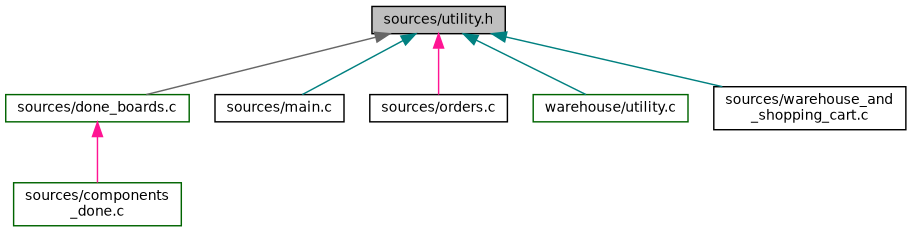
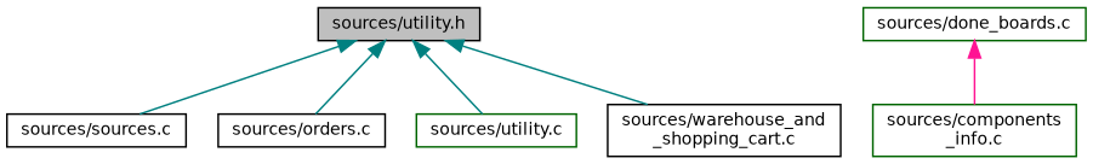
  digraph {
    node [color=black fillcolor=white fontname=Helvetica fontsize=10 shape=record style=filled]
    edge [color=teal dir=back fontname=Helvetica fontsize=10 labelfontname=Helvetica labelfontsize=10 style=solid]
    n1 [fillcolor=grey75 fontcolor=black height=0.2 label="sources/utility.h" width=0.4]
    n2 [color=darkgreen height=0.2 label="sources/done_boards.c" width=0.4]
-   n3 [height=0.2 label="sources/main.c" width=0.4]
+   n3 [height=0.2 label="sources/sources.c" width=0.4]
    n4 [height=0.2 label="sources/orders.c" width=0.4]
-   n5 [color=darkgreen height=0.2 label="warehouse/utility.c" width=0.4]
+   n5 [color=darkgreen height=0.2 label="sources/utility.c" width=0.4]
    n6 [height=0.2 label="sources/warehouse_and\l_shopping_cart.c" width=0.4]
-   n7 [color=darkgreen height=0.2 label="sources/components\l_done.c" width=0.4]
-   n1 -> n2 [color=gray40]
+   n7 [color=darkgreen height=0.2 label="sources/components\l_info.c" width=0.4]
    n1 -> n3
-   n1 -> n4 [color=deeppink]
+   n1 -> n4
    n1 -> n5
    n1 -> n6
    n2 -> n7 [color=deeppink]
  }
